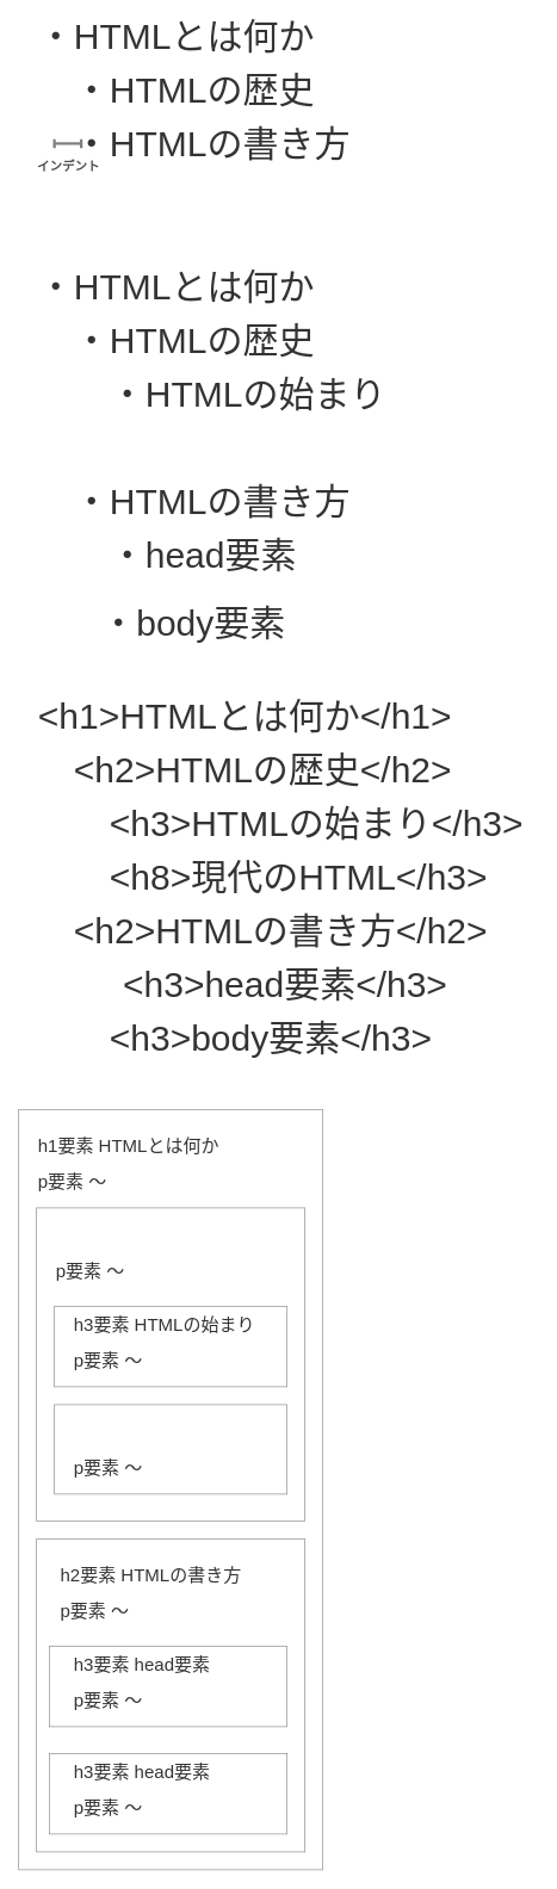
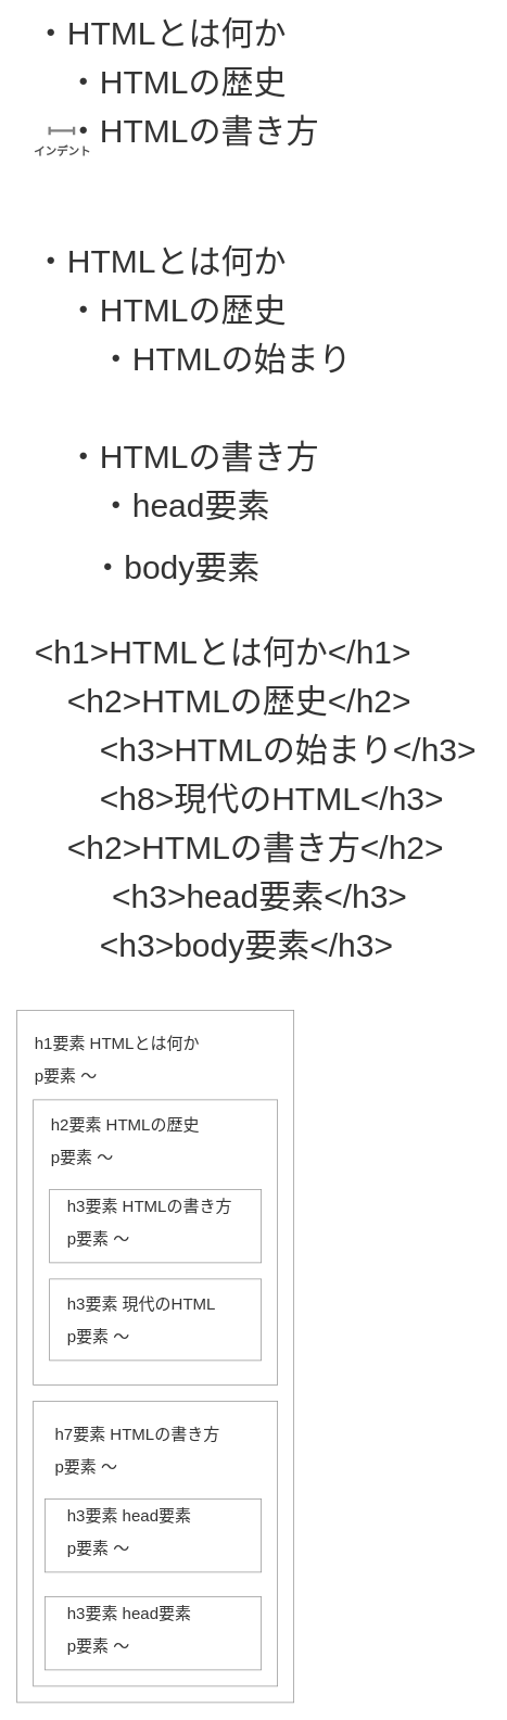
  <mxCell id="0" />
  <mxCell id="1" parent="0" />
  <mxCell id="2" value="" style="rounded=0;whiteSpace=wrap;html=1;fillColor=none;strokeColor=#999999;" vertex="1" parent="1"><mxGeometry x="20" y="1240" width="340" height="850" as="geometry" /></mxCell>
  <mxCell id="3" value="" style="rounded=0;whiteSpace=wrap;html=1;fillColor=none;strokeColor=#999999;" vertex="1" parent="1"><mxGeometry x="40" y="1720" width="300" height="350" as="geometry" /></mxCell>
  <mxCell id="4" value="" style="rounded=0;whiteSpace=wrap;html=1;fillColor=none;strokeColor=#999999;" vertex="1" parent="1"><mxGeometry x="54.5" y="1960" width="265.5" height="90" as="geometry" /></mxCell>
  <mxCell id="5" value="" style="rounded=0;whiteSpace=wrap;html=1;fillColor=none;strokeColor=#999999;" vertex="1" parent="1"><mxGeometry x="40" y="1350" width="300" height="350" as="geometry" /></mxCell>
  <mxCell id="6" value="" style="rounded=0;whiteSpace=wrap;html=1;fillColor=none;strokeColor=#999999;" vertex="1" parent="1"><mxGeometry x="60" y="1570" width="260" height="100" as="geometry" /></mxCell>
  <mxCell id="7" value="" style="rounded=0;whiteSpace=wrap;html=1;fillColor=none;strokeColor=#999999;" vertex="1" parent="1"><mxGeometry x="60" y="1460" width="260" height="90" as="geometry" /></mxCell>
  <mxCell id="8" value="" style="rounded=0;whiteSpace=wrap;html=1;fillColor=none;strokeColor=#999999;" vertex="1" parent="1"><mxGeometry x="54.5" y="1840" width="265.5" height="90" as="geometry" /></mxCell>
  <mxCell id="9" value="・HTMLとは何か" style="text;html=1;strokeColor=none;fillColor=none;align=left;verticalAlign=middle;whiteSpace=wrap;rounded=0;fontSize=40;fontColor=#333333;" parent="1" vertex="1"><mxGeometry x="40" y="20" width="329" height="40" as="geometry" /></mxCell>
  <mxCell id="10" value="・HTMLの歴史" style="text;html=1;strokeColor=none;fillColor=none;align=left;verticalAlign=middle;whiteSpace=wrap;rounded=0;fontSize=40;fontColor=#333333;" parent="1" vertex="1"><mxGeometry x="80" y="80" width="329" height="40" as="geometry" /></mxCell>
  <mxCell id="11" value="・HTMLの書き方" style="text;html=1;strokeColor=none;fillColor=none;align=left;verticalAlign=middle;whiteSpace=wrap;rounded=0;fontSize=40;fontColor=#333333;" parent="1" vertex="1"><mxGeometry x="80" y="140" width="329" height="40" as="geometry" /></mxCell>
  <mxCell id="12" value="" style="shape=crossbar;whiteSpace=wrap;html=1;rounded=1;align=left;strokeWidth=3;strokeColor=#808080;" parent="1" vertex="1"><mxGeometry x="60" y="155" width="30" height="10" as="geometry" /></mxCell>
  <mxCell id="13" value="インデント" style="text;html=1;strokeColor=none;fillColor=none;align=center;verticalAlign=middle;whiteSpace=wrap;rounded=0;fontStyle=1;fontSize=14;fontColor=#4D4D4D;" parent="1" vertex="1"><mxGeometry x="36" y="175" width="80" height="20" as="geometry" /></mxCell>
  <mxCell id="14" value="・HTMLとは何か" style="text;html=1;strokeColor=none;fillColor=none;align=left;verticalAlign=middle;whiteSpace=wrap;rounded=0;fontSize=40;fontColor=#333333;" parent="1" vertex="1"><mxGeometry x="40" y="300" width="329" height="40" as="geometry" /></mxCell>
  <mxCell id="15" value="・HTMLの歴史" style="text;html=1;strokeColor=none;fillColor=none;align=left;verticalAlign=middle;whiteSpace=wrap;rounded=0;fontSize=40;fontColor=#333333;" parent="1" vertex="1"><mxGeometry x="80" y="360" width="329" height="40" as="geometry" /></mxCell>
  <mxCell id="16" value="・HTMLの書き方" style="text;html=1;strokeColor=none;fillColor=none;align=left;verticalAlign=middle;whiteSpace=wrap;rounded=0;fontSize=40;fontColor=#333333;" parent="1" vertex="1"><mxGeometry x="80" y="540" width="329" height="40" as="geometry" /></mxCell>
  <mxCell id="17" value="・HTMLの始まり" style="text;html=1;strokeColor=none;fillColor=none;align=left;verticalAlign=middle;whiteSpace=wrap;rounded=0;fontSize=40;fontColor=#333333;" parent="1" vertex="1"><mxGeometry x="120" y="420" width="329" height="40" as="geometry" /></mxCell>
  <mxCell id="18" value="・head要素" style="text;html=1;strokeColor=none;fillColor=none;align=left;verticalAlign=middle;whiteSpace=wrap;rounded=0;fontSize=40;fontColor=#333333;" parent="1" vertex="1"><mxGeometry x="120" y="600" width="329" height="40" as="geometry" /></mxCell>
  <mxCell id="19" value="・body要素" style="text;html=1;strokeColor=none;fillColor=none;align=left;verticalAlign=middle;whiteSpace=wrap;rounded=0;fontSize=40;fontColor=#333333;" parent="1" vertex="1"><mxGeometry x="110" y="675" width="329" height="40" as="geometry" /></mxCell>
  <mxCell id="20" value="&amp;lt;h1&amp;gt;HTMLとは何か&amp;lt;/h1&amp;gt;" style="text;html=1;strokeColor=none;fillColor=none;align=left;verticalAlign=middle;whiteSpace=wrap;rounded=0;fontSize=40;fontColor=#333333;" parent="1" vertex="1"><mxGeometry x="40" y="780" width="480" height="40" as="geometry" /></mxCell>
  <mxCell id="21" value="&amp;lt;h2&amp;gt;HTMLの歴史&amp;lt;/h2&amp;gt;" style="text;html=1;strokeColor=none;fillColor=none;align=left;verticalAlign=middle;whiteSpace=wrap;rounded=0;fontSize=40;fontColor=#333333;" parent="1" vertex="1"><mxGeometry x="80" y="840" width="440" height="40" as="geometry" /></mxCell>
  <mxCell id="22" value="&amp;lt;h2&amp;gt;HTMLの書き方&amp;lt;/h2&amp;gt;" style="text;html=1;strokeColor=none;fillColor=none;align=left;verticalAlign=middle;whiteSpace=wrap;rounded=0;fontSize=40;fontColor=#333333;" parent="1" vertex="1"><mxGeometry x="80" y="1020" width="480" height="40" as="geometry" /></mxCell>
  <mxCell id="23" value="&amp;lt;h3&amp;gt;HTMLの始まり&amp;lt;/h3&amp;gt;" style="text;html=1;strokeColor=none;fillColor=none;align=left;verticalAlign=middle;whiteSpace=wrap;rounded=0;fontSize=40;fontColor=#333333;" parent="1" vertex="1"><mxGeometry x="120" y="900" width="480" height="40" as="geometry" /></mxCell>
  <mxCell id="24" value="&amp;lt;h8&amp;gt;現代のHTML&amp;lt;/h3&amp;gt;" style="text;html=1;strokeColor=none;fillColor=none;align=left;verticalAlign=middle;whiteSpace=wrap;rounded=0;fontSize=40;fontColor=#333333;" parent="1" vertex="1"><mxGeometry x="120" y="960" width="440" height="40" as="geometry" /></mxCell>
  <mxCell id="25" value="&amp;lt;h3&amp;gt;head要素&amp;lt;/h3&amp;gt;" style="text;html=1;strokeColor=none;fillColor=none;align=left;verticalAlign=middle;whiteSpace=wrap;rounded=0;fontSize=40;fontColor=#333333;" parent="1" vertex="1"><mxGeometry x="135" y="1080" width="390" height="40" as="geometry" /></mxCell>
  <mxCell id="26" value="&amp;lt;h3&amp;gt;body要素&amp;lt;/h3&amp;gt;" style="text;html=1;strokeColor=none;fillColor=none;align=left;verticalAlign=middle;whiteSpace=wrap;rounded=0;fontSize=40;fontColor=#333333;" parent="1" vertex="1"><mxGeometry x="120" y="1140" width="370" height="40" as="geometry" /></mxCell>
  <mxCell id="27" value="h1要素 HTMLとは何か" style="text;html=1;strokeColor=none;fillColor=none;align=left;verticalAlign=middle;whiteSpace=wrap;rounded=0;fontSize=20;fontColor=#333333;" parent="1" vertex="1"><mxGeometry x="40" y="1260" width="210" height="40" as="geometry" /></mxCell>
- <mxCell id="29" value="h2要素 HTMLの書き方" style="text;html=1;strokeColor=none;fillColor=none;align=left;verticalAlign=middle;whiteSpace=wrap;rounded=0;fontSize=20;fontColor=#333333;" parent="1" vertex="1"><mxGeometry x="65" y="1740" width="225" height="40" as="geometry" /></mxCell>
- <mxCell id="30" value="h3要素 HTMLの始まり" style="text;html=1;strokeColor=none;fillColor=none;align=left;verticalAlign=middle;whiteSpace=wrap;rounded=0;fontSize=20;fontColor=#333333;" parent="1" vertex="1"><mxGeometry x="80" y="1460" width="210" height="40" as="geometry" /></mxCell>
+ <mxCell id="28" value="h2要素 HTMLの歴史" style="text;html=1;strokeColor=none;fillColor=none;align=left;verticalAlign=middle;whiteSpace=wrap;rounded=0;fontSize=20;fontColor=#333333;" parent="1" vertex="1"><mxGeometry x="60" y="1360" width="200" height="40" as="geometry" /></mxCell>
+ <mxCell id="29" value="h7要素 HTMLの書き方" style="text;html=1;strokeColor=none;fillColor=none;align=left;verticalAlign=middle;whiteSpace=wrap;rounded=0;fontSize=20;fontColor=#333333;" parent="1" vertex="1"><mxGeometry x="65" y="1740" width="225" height="40" as="geometry" /></mxCell>
+ <mxCell id="30" value="h3要素 HTMLの書き方" style="text;html=1;strokeColor=none;fillColor=none;align=left;verticalAlign=middle;whiteSpace=wrap;rounded=0;fontSize=20;fontColor=#333333;" parent="1" vertex="1"><mxGeometry x="80" y="1460" width="210" height="40" as="geometry" /></mxCell>
+ <mxCell id="31" value="h3要素 現代のHTML" style="text;html=1;strokeColor=none;fillColor=none;align=left;verticalAlign=middle;whiteSpace=wrap;rounded=0;fontSize=20;fontColor=#333333;" parent="1" vertex="1"><mxGeometry x="80" y="1580" width="210" height="40" as="geometry" /></mxCell>
  <mxCell id="32" value="h3要素 head要素" style="text;html=1;strokeColor=none;fillColor=none;align=left;verticalAlign=middle;whiteSpace=wrap;rounded=0;fontSize=20;fontColor=#333333;" parent="1" vertex="1"><mxGeometry x="80" y="1840" width="170" height="40" as="geometry" /></mxCell>
  <mxCell id="33" value="p要素 ～" style="text;html=1;strokeColor=none;fillColor=none;align=left;verticalAlign=middle;whiteSpace=wrap;rounded=0;fontSize=20;fontColor=#333333;" vertex="1" parent="1"><mxGeometry x="40" y="1300" width="90" height="40" as="geometry" /></mxCell>
  <mxCell id="34" value="p要素 ～" style="text;html=1;strokeColor=none;fillColor=none;align=left;verticalAlign=middle;whiteSpace=wrap;rounded=0;fontSize=20;fontColor=#333333;" vertex="1" parent="1"><mxGeometry x="60" y="1400" width="110" height="40" as="geometry" /></mxCell>
  <mxCell id="35" value="p要素 ～" style="text;html=1;strokeColor=none;fillColor=none;align=left;verticalAlign=middle;whiteSpace=wrap;rounded=0;fontSize=20;fontColor=#333333;" vertex="1" parent="1"><mxGeometry x="80" y="1500" width="100" height="40" as="geometry" /></mxCell>
  <mxCell id="36" value="p要素 ～" style="text;html=1;strokeColor=none;fillColor=none;align=left;verticalAlign=middle;whiteSpace=wrap;rounded=0;fontSize=20;fontColor=#333333;" vertex="1" parent="1"><mxGeometry x="80" y="1620" width="90" height="40" as="geometry" /></mxCell>
  <mxCell id="37" value="p要素 ～" style="text;html=1;strokeColor=none;fillColor=none;align=left;verticalAlign=middle;whiteSpace=wrap;rounded=0;fontSize=20;fontColor=#333333;" vertex="1" parent="1"><mxGeometry x="65" y="1780" width="90" height="40" as="geometry" /></mxCell>
  <mxCell id="38" value="p要素 ～" style="text;html=1;strokeColor=none;fillColor=none;align=left;verticalAlign=middle;whiteSpace=wrap;rounded=0;fontSize=20;fontColor=#333333;" vertex="1" parent="1"><mxGeometry x="80" y="1880" width="130" height="40" as="geometry" /></mxCell>
  <mxCell id="39" value="h3要素 head要素" style="text;html=1;strokeColor=none;fillColor=none;align=left;verticalAlign=middle;whiteSpace=wrap;rounded=0;fontSize=20;fontColor=#333333;" vertex="1" parent="1"><mxGeometry x="80" y="1960" width="170" height="40" as="geometry" /></mxCell>
  <mxCell id="40" value="p要素 ～" style="text;html=1;strokeColor=none;fillColor=none;align=left;verticalAlign=middle;whiteSpace=wrap;rounded=0;fontSize=20;fontColor=#333333;" vertex="1" parent="1"><mxGeometry x="80" y="2000" width="100" height="40" as="geometry" /></mxCell>
